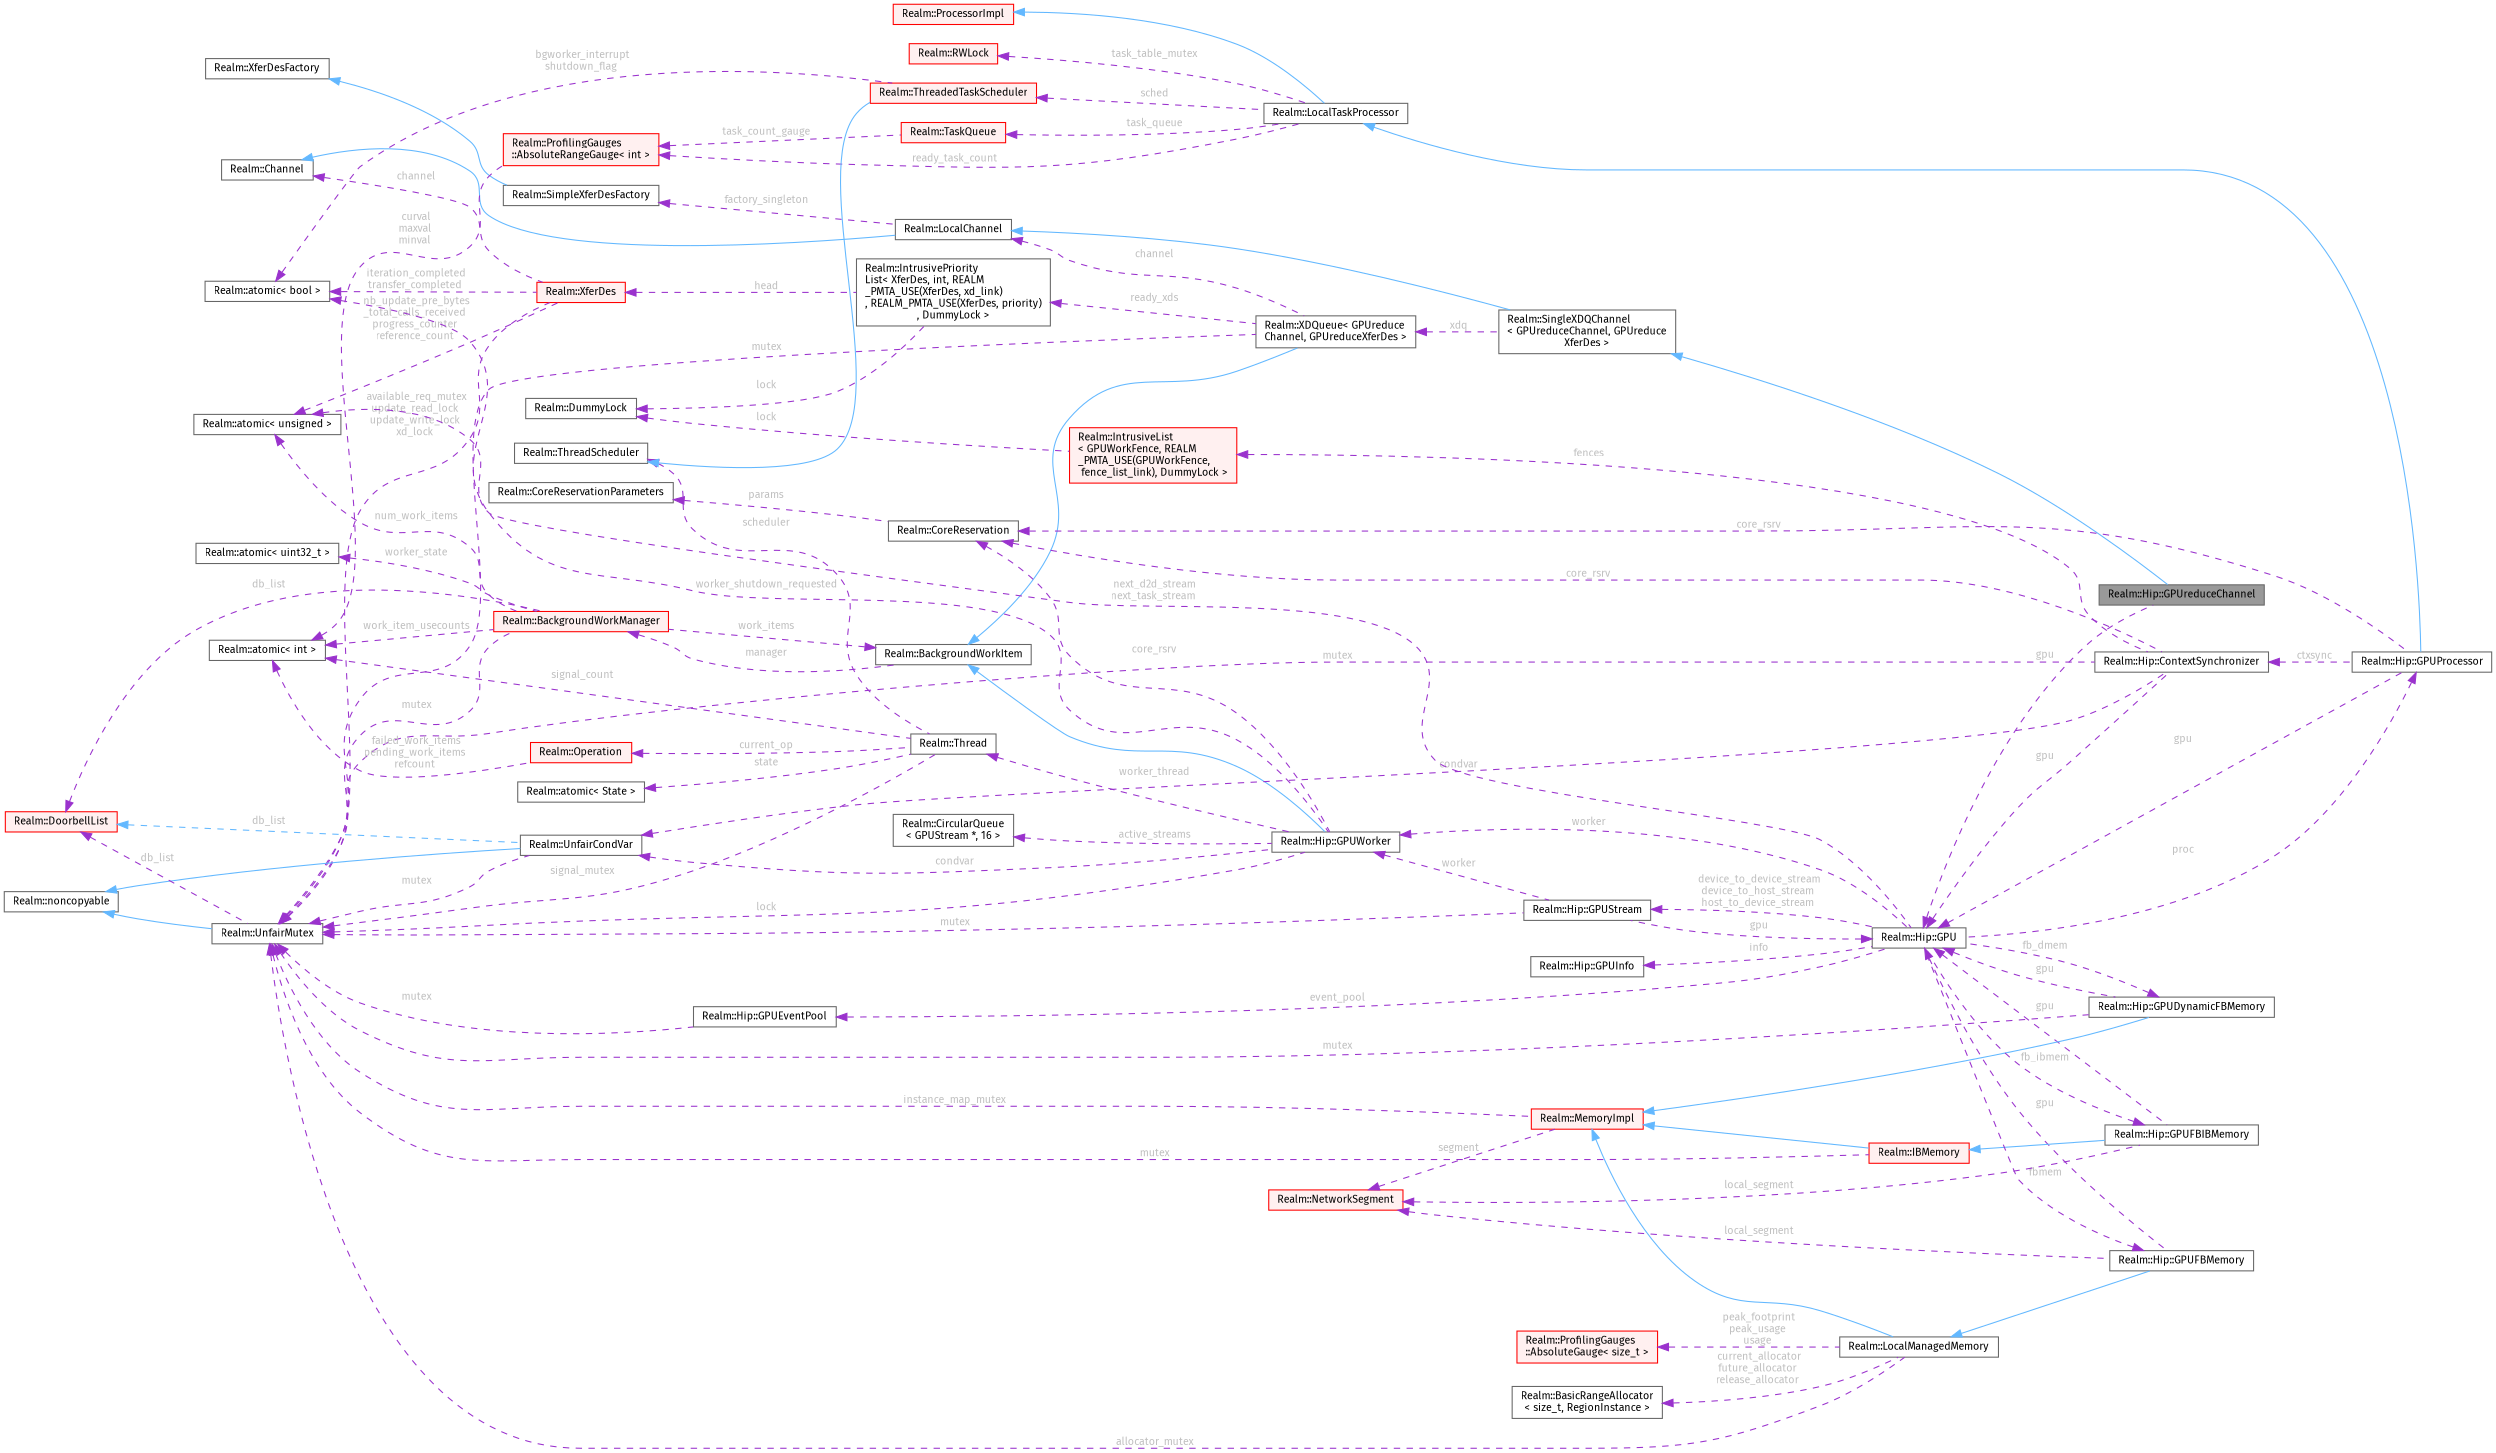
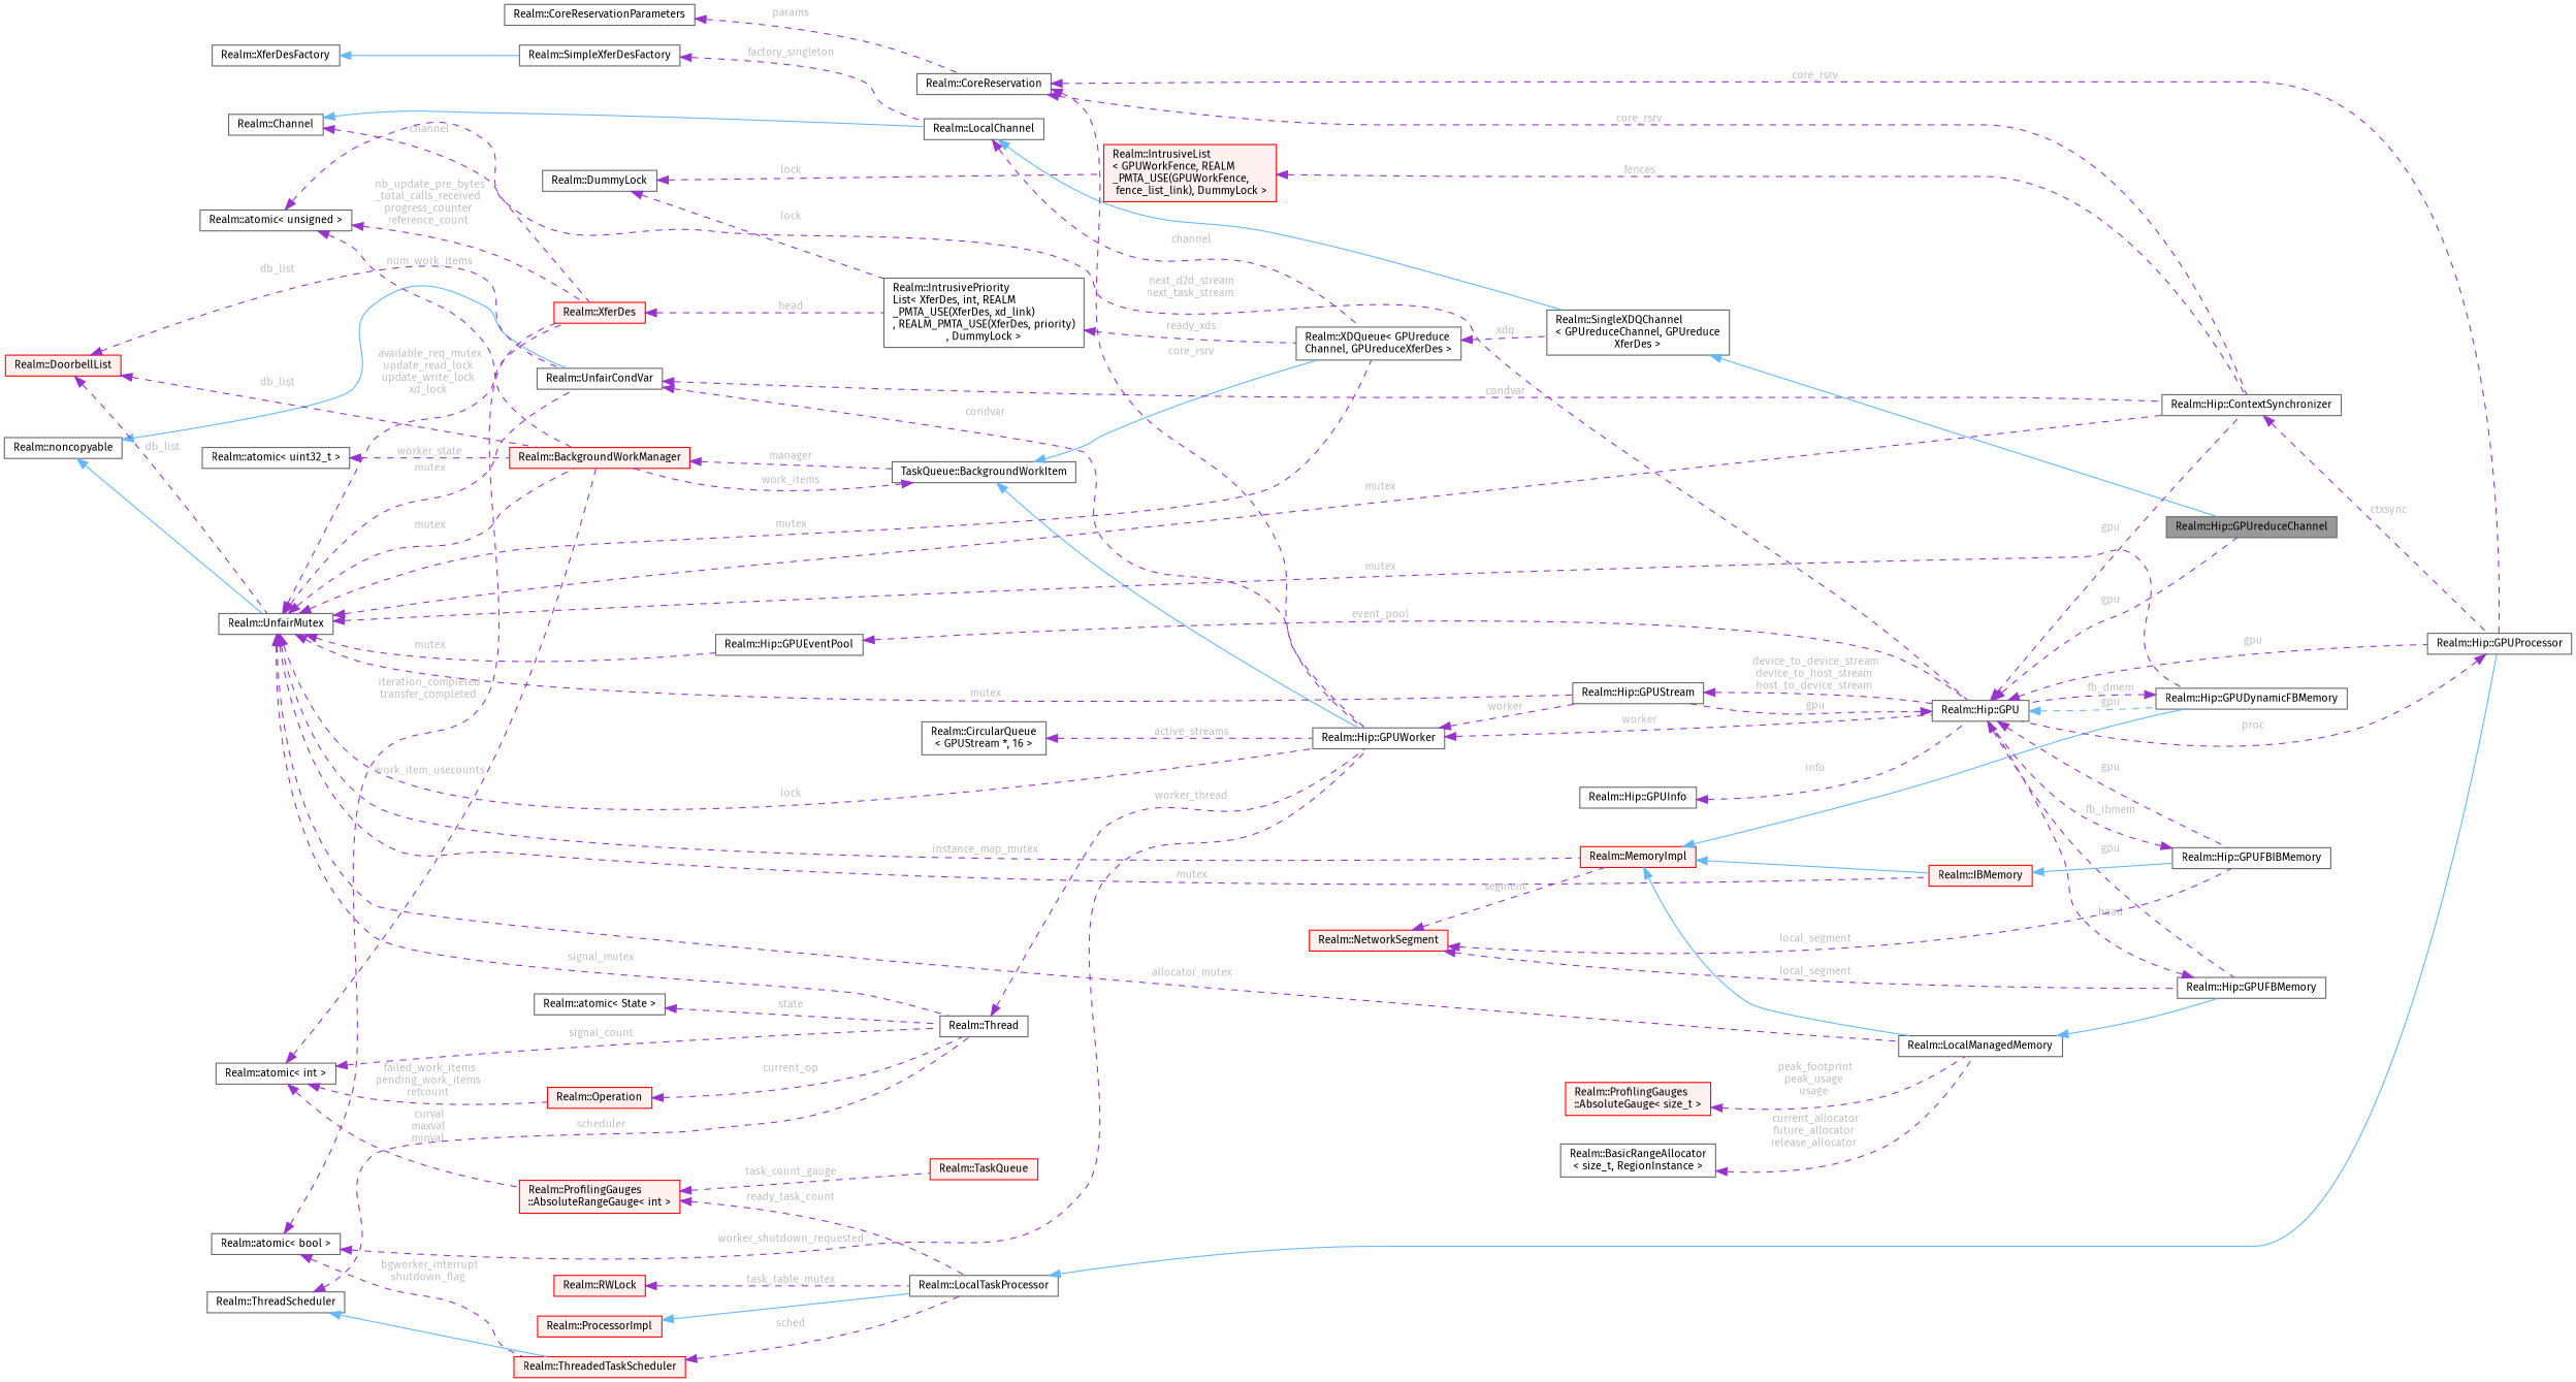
  digraph {
    fontname="Fira Sans"
    rankdir=LR
    node [color=gray40 fillcolor=white fontname="Fira Sans" fontsize=10 shape=box style=filled]
    edge [color=darkorchid3 dir=back fontname="Fira Sans" fontsize=10 labelfontname=Helvetica labelfontsize=10 style=dashed fontcolor=grey]
    n1 [fillcolor=grey60 fontcolor=black height=0.2 label="Realm::Hip::GPUreduceChannel" width=0.4]
    n2 [height=0.2 label="Realm::SingleXDQChannel\l\< GPUreduceChannel, GPUreduce\lXferDes \>" width=0.4]
    n3 [height=0.2 label="Realm::LocalChannel" width=0.4]
    n4 [height=0.2 label="Realm::XDQueue\< GPUreduce\lChannel, GPUreduceXferDes \>" width=0.4]
    n5 [height=0.2 label="Realm::Channel" width=0.4]
    n6 [color=red fillcolor="#FFF0F0" height=0.2 label="Realm::XferDes" width=0.4]
    n7 [height=0.2 label="Realm::IntrusivePriority\lList\< XferDes, int, REALM\l_PMTA_USE(XferDes, xd_link)\l, REALM_PMTA_USE(XferDes, priority)\l, DummyLock \>" width=0.4]
    n8 [height=0.2 label="Realm::SimpleXferDesFactory" width=0.4]
    n9 [height=0.2 label="Realm::XferDesFactory" width=0.4]
-   n10 [height=0.2 label="Realm::BackgroundWorkItem" width=0.4]
+   n10 [height=0.2 label="TaskQueue::BackgroundWorkItem" width=0.4]
    n11 [color=red fillcolor="#FFF0F0" height=0.2 label="Realm::BackgroundWorkManager" width=0.4]
    n12 [height=0.2 label="Realm::Hip::GPUWorker" width=0.4]
    n13 [height=0.2 label="Realm::Hip::GPUStream" width=0.4]
    n14 [height=0.2 label="Realm::Hip::GPU" width=0.4]
    n15 [height=0.2 label="Realm::UnfairMutex" width=0.4]
    n16 [height=0.2 label="Realm::UnfairCondVar" width=0.4]
    n17 [height=0.2 label="Realm::Thread" width=0.4]
    n18 [height=0.2 label="Realm::Hip::ContextSynchronizer" width=0.4]
    n19 [height=0.2 label="Realm::LocalManagedMemory" width=0.4]
    n20 [color=red fillcolor="#FFF0F0" height=0.2 label="Realm::MemoryImpl" width=0.4]
    n21 [height=0.2 label="Realm::Hip::GPUDynamicFBMemory" width=0.4]
    n22 [color=red fillcolor="#FFF0F0" height=0.2 label="Realm::IBMemory" width=0.4]
    n23 [height=0.2 label="Realm::Hip::GPUEventPool" width=0.4]
    n24 [height=0.2 label="Realm::Hip::GPUProcessor" width=0.4]
    n25 [height=0.2 label="Realm::Hip::GPUFBMemory" width=0.4]
    n26 [height=0.2 label="Realm::Hip::GPUFBIBMemory" width=0.4]
    n27 [height=0.2 label="Realm::noncopyable" width=0.4]
    n28 [height=0.2 label="Realm::atomic\< uint32_t \>" width=0.4]
    n29 [color=red fillcolor="#FFF0F0" height=0.2 label="Realm::DoorbellList" width=0.4]
    n30 [height=0.2 label="Realm::atomic\< unsigned \>" width=0.4]
    n31 [height=0.2 label="Realm::atomic\< int \>" width=0.4]
    n32 [color=red fillcolor="#FFF0F0" height=0.2 label="Realm::Operation" width=0.4]
    n33 [color=red fillcolor="#FFF0F0" height=0.2 label="Realm::ProfilingGauges\l::AbsoluteRangeGauge\< int \>" width=0.4]
    n34 [height=0.2 label="Realm::LocalTaskProcessor" width=0.4]
    n35 [color=red fillcolor="#FFF0F0" height=0.2 label="Realm::TaskQueue" width=0.4]
    n36 [height=0.2 label="Realm::DummyLock" width=0.4]
    n37 [color=red fillcolor="#FFF0F0" height=0.2 label="Realm::IntrusiveList\l\< GPUWorkFence, REALM\l_PMTA_USE(GPUWorkFence,\l fence_list_link), DummyLock \>" width=0.4]
    n38 [height=0.2 label="Realm::atomic\< bool \>" width=0.4]
    n39 [color=red fillcolor="#FFF0F0" height=0.2 label="Realm::ThreadedTaskScheduler" width=0.4]
    n40 [height=0.2 label="Realm::Hip::GPUInfo" width=0.4]
    n41 [height=0.2 label="Realm::CircularQueue\l\< GPUStream *, 16 \>" width=0.4]
    n42 [height=0.2 label="Realm::CoreReservation" width=0.4]
    n43 [height=0.2 label="Realm::CoreReservationParameters" width=0.4]
    n44 [height=0.2 label="Realm::atomic\< State \>" width=0.4]
    n45 [height=0.2 label="Realm::ThreadScheduler" width=0.4]
    n46 [color=red fillcolor="#FFF0F0" height=0.2 label="Realm::ProcessorImpl" width=0.4]
    n47 [color=red fillcolor="#FFF0F0" height=0.2 label="Realm::RWLock" width=0.4]
    n48 [color=red fillcolor="#FFF0F0" height=0.2 label="Realm::NetworkSegment" width=0.4]
    n49 [height=0.2 label="Realm::BasicRangeAllocator\l\< size_t, RegionInstance \>" width=0.4]
    n50 [color=red fillcolor="#FFF0F0" height=0.2 label="Realm::ProfilingGauges\l::AbsoluteGauge\< size_t \>" width=0.4]
    n2 -> n1 [color=steelblue1 style=solid fontcolor=""]
    n3 -> n2 [color=steelblue1 style=solid fontcolor=""]
    n3 -> n4 [label=" channel"]
    n4 -> n2 [label=" xdq"]
    n5 -> n3 [color=steelblue1 style=solid fontcolor=""]
    n5 -> n6 [label=" channel"]
    n6 -> n7 [label=" head"]
    n7 -> n4 [label=" ready_xds"]
    n8 -> n3 [label=" factory_singleton"]
    n9 -> n8 [color=steelblue1 style=solid fontcolor=""]
    n10 -> n4 [color=steelblue1 style=solid fontcolor=""]
    n10 -> n11 [label=" work_items"]
    n10 -> n12 [color=steelblue1 style=solid fontcolor=""]
    n11 -> n10 [label=" manager"]
    n12 -> n13 [label=" worker"]
    n12 -> n14 [label=" worker"]
    n13 -> n14 [label=" device_to_device_stream\ndevice_to_host_stream\nhost_to_device_stream"]
    n14 -> n1 [label=" gpu"]
    n14 -> n13 [label=" gpu"]
    n14 -> n18 [label=" gpu"]
-   n14 -> n21 [label=" gpu"]
+   n14 -> n21 [color=steelblue1 label=" gpu"]
    n14 -> n24 [label=" gpu"]
    n14 -> n25 [label=" gpu"]
    n14 -> n26 [label=" gpu"]
    n15 -> n4 [label=" mutex"]
    n15 -> n6 [label=" available_req_mutex\nupdate_read_lock\nupdate_write_lock\nxd_lock"]
    n15 -> n11 [label=" mutex"]
    n15 -> n12 [label=" lock"]
    n15 -> n13 [label=" mutex"]
    n15 -> n16 [label=" mutex"]
    n15 -> n17 [label=" signal_mutex"]
    n15 -> n18 [label=" mutex"]
    n15 -> n19 [label=" allocator_mutex"]
    n15 -> n20 [label=" instance_map_mutex"]
    n15 -> n21 [label=" mutex"]
    n15 -> n22 [label=" mutex"]
    n15 -> n23 [label=" mutex"]
    n16 -> n12 [label=" condvar"]
    n16 -> n18 [label=" condvar"]
    n17 -> n12 [label=" worker_thread"]
    n18 -> n24 [label=" ctxsync"]
    n19 -> n25 [color=steelblue1 style=solid fontcolor=""]
    n20 -> n19 [color=steelblue1 style=solid fontcolor=""]
    n20 -> n21 [color=steelblue1 style=solid fontcolor=""]
    n20 -> n22 [color=steelblue1 style=solid fontcolor=""]
    n21 -> n14 [label=" fb_dmem"]
    n22 -> n26 [color=steelblue1 style=solid fontcolor=""]
    n23 -> n14 [label=" event_pool"]
    n24 -> n14 [label=" proc"]
-   n25 -> n14 [label=" fbmem"]
+   n25 -> n14 [label=" head"]
    n26 -> n14 [label=" fb_ibmem"]
    n27 -> n15 [color=steelblue1 style=solid fontcolor=""]
    n27 -> n16 [color=steelblue1 style=solid fontcolor=""]
    n28 -> n11 [label=" worker_state"]
    n29 -> n11 [label=" db_list"]
    n29 -> n15 [label=" db_list"]
-   n29 -> n16 [color=steelblue1 label=" db_list"]
+   n29 -> n16 [label=" db_list"]
    n30 -> n6 [label=" nb_update_pre_bytes\l_total_calls_received\nprogress_counter\nreference_count"]
    n30 -> n11 [label=" num_work_items"]
    n30 -> n14 [label=" next_d2d_stream\nnext_task_stream"]
    n31 -> n11 [label=" work_item_usecounts"]
    n31 -> n17 [label=" signal_count"]
    n31 -> n32 [label=" failed_work_items\npending_work_items\nrefcount"]
    n31 -> n33 [label=" curval\nmaxval\nminval"]
    n32 -> n17 [label=" current_op"]
    n33 -> n34 [label=" ready_task_count"]
    n33 -> n35 [label=" task_count_gauge"]
    n34 -> n24 [color=steelblue1 style=solid fontcolor=""]
-   n35 -> n34 [label=" task_queue"]
    n36 -> n7 [label=" lock"]
    n36 -> n37 [label=" lock"]
    n37 -> n18 [label=" fences"]
    n38 -> n6 [label=" iteration_completed\ntransfer_completed"]
    n38 -> n12 [label=" worker_shutdown_requested"]
    n38 -> n39 [label=" bgworker_interrupt\nshutdown_flag"]
    n39 -> n34 [label=" sched"]
    n40 -> n14 [label=" info"]
    n41 -> n12 [label=" active_streams"]
    n42 -> n12 [label=" core_rsrv"]
    n42 -> n18 [label=" core_rsrv"]
    n42 -> n24 [label=" core_rsrv"]
    n43 -> n42 [label=" params"]
    n44 -> n17 [label=" state"]
    n45 -> n17 [label=" scheduler"]
    n45 -> n39 [color=steelblue1 style=solid fontcolor=""]
    n46 -> n34 [color=steelblue1 style=solid fontcolor=""]
    n47 -> n34 [label=" task_table_mutex"]
    n48 -> n20 [label=" segment"]
    n48 -> n25 [label=" local_segment"]
    n48 -> n26 [label=" local_segment"]
    n49 -> n19 [label=" current_allocator\nfuture_allocator\nrelease_allocator"]
    n50 -> n19 [label=" peak_footprint\npeak_usage\nusage"]
  }
